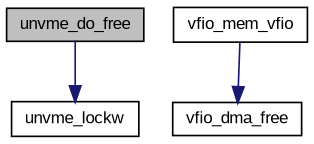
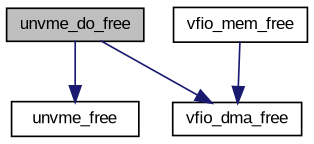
  digraph {
    fontname="Liberation Sans"
    rankdir=TB
    node [color=black fillcolor=white fontname="Liberation Sans" fontsize=10 shape=record style=filled]
    edge [color=midnightblue fontname="Liberation Sans" fontsize=10 labelfontname=Helvetica labelfontsize=10 style=solid]
    n1 [fillcolor=grey75 fontcolor=black height=0.2 label=unvme_do_free width=0.4]
-   n2 [height=0.2 label=unvme_lockw width=0.4]
+   n2 [height=0.2 label=unvme_free width=0.4]
    n3 [height=0.2 label=vfio_dma_free width=0.4]
-   n4 [height=0.2 label=vfio_mem_vfio width=0.4]
+   n4 [height=0.2 label=vfio_mem_free width=0.4]
    n1 -> n2
+   n1 -> n3
    n4 -> n3
  }
